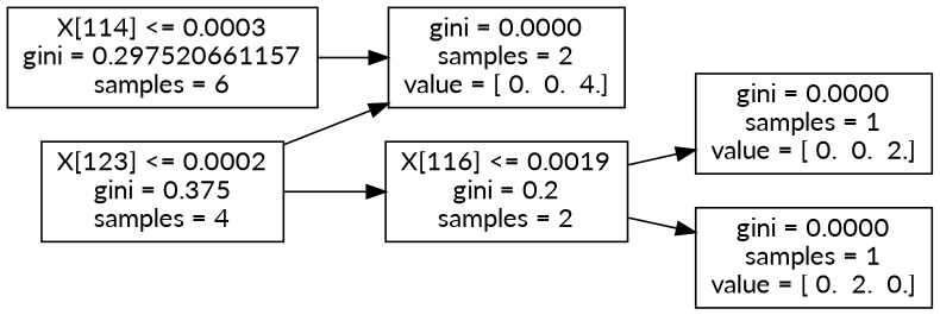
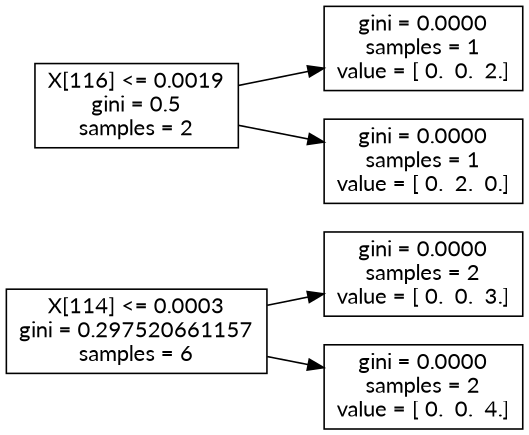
  digraph {
    fontname=Lato
    rankdir=LR
    node [fontname=Lato shape=box]
    edge [fontname=Lato]
    n1 [label="X[114] <= 0.0003\ngini = 0.297520661157\nsamples = 6"]
+   n2 [label="gini = 0.0000\nsamples = 2\nvalue = [ 0.  0.  3.]"]
    n3 [label="gini = 0.0000\nsamples = 2\nvalue = [ 0.  0.  4.]"]
-   n4 [label="X[123] <= 0.0002\ngini = 0.375\nsamples = 4"]
-   n5 [label="X[116] <= 0.0019\ngini = 0.2\nsamples = 2"]
+   n5 [label="X[116] <= 0.0019\ngini = 0.5\nsamples = 2"]
    n6 [label="gini = 0.0000\nsamples = 1\nvalue = [ 0.  0.  2.]"]
    n7 [label="gini = 0.0000\nsamples = 1\nvalue = [ 0.  2.  0.]"]
+   n1 -> n2
    n1 -> n3
-   n4 -> n3
-   n4 -> n5
    n5 -> n6
    n5 -> n7
  }
